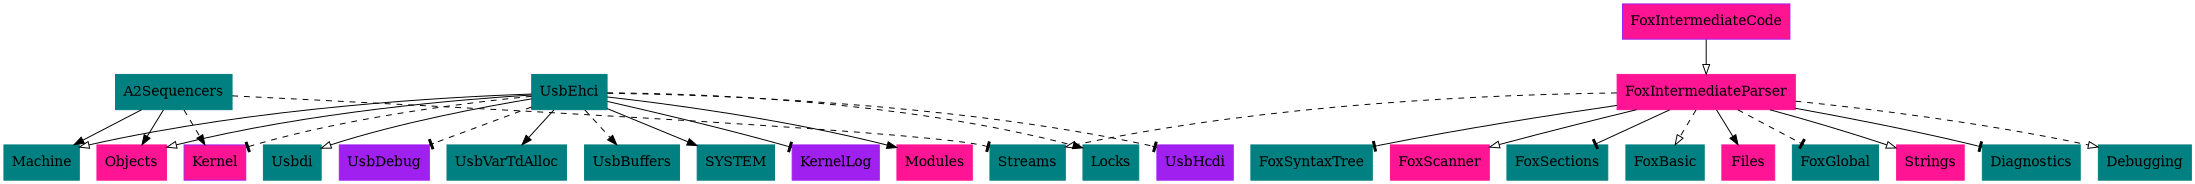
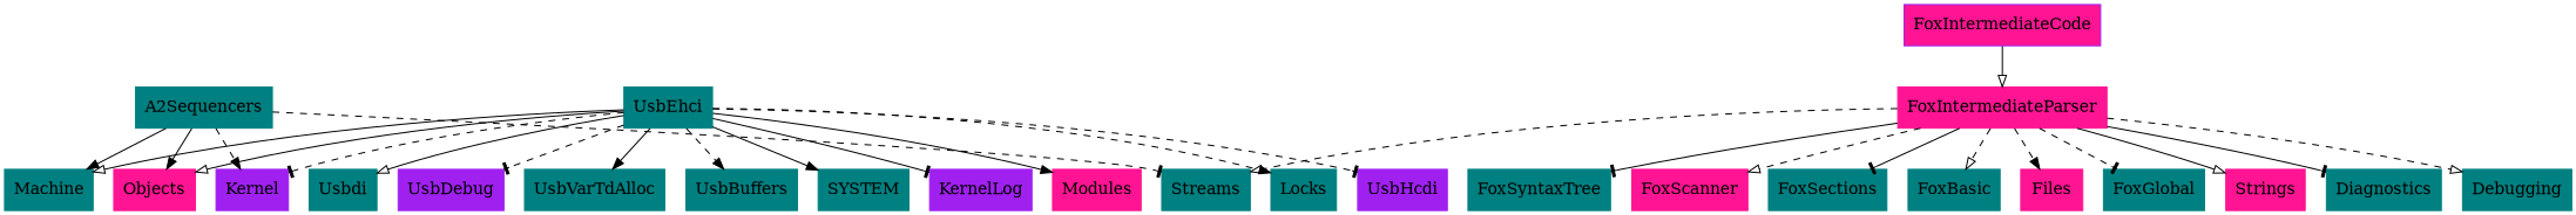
  digraph {
    node [color=teal shape=box style=filled]
    edge [arrowhead=normal style=solid]
    A2Sequencers
    Machine
    Streams
    Objects [color=deeppink]
-   Kernel [color=purple fillcolor=deeppink]
+   Kernel [color=purple]
    FoxIntermediateParser [color=deeppink]
    Strings [color=deeppink]
    Diagnostics
    Debugging
    FoxSyntaxTree
    FoxScanner [color=deeppink]
    FoxSections
    FoxBasic
    Files [color=deeppink]
    FoxGlobal
    FoxIntermediateCode [color=purple fillcolor=deeppink]
    UsbEhci
    SYSTEM
    KernelLog [color=purple]
    Modules [color=deeppink]
    Locks
    UsbHcdi [color=purple]
    Usbdi
    UsbDebug [color=purple]
    UsbVarTdAlloc
    UsbBuffers
    subgraph sub_1 {
      rank=same
      A2Sequencers
    }
    A2Sequencers -> Machine
    A2Sequencers -> Streams [arrowhead=tee style=dashed]
    A2Sequencers -> Objects
    A2Sequencers -> Kernel [style=dashed]
    FoxIntermediateParser -> Streams [arrowhead=onormal style=dashed]
    FoxIntermediateParser -> Strings [arrowhead=onormal]
    FoxIntermediateParser -> Diagnostics [arrowhead=tee]
    FoxIntermediateParser -> Debugging [arrowhead=onormal style=dashed]
    FoxIntermediateParser -> FoxSyntaxTree [arrowhead=tee]
-   FoxIntermediateParser -> FoxScanner [arrowhead=onormal]
+   FoxIntermediateParser -> FoxScanner [arrowhead=onormal style=dashed]
    FoxIntermediateParser -> FoxSections [arrowhead=tee]
    FoxIntermediateParser -> FoxBasic [arrowhead=onormal style=dashed]
-   FoxIntermediateParser -> Files
+   FoxIntermediateParser -> Files [style=dashed]
    FoxIntermediateParser -> FoxGlobal [arrowhead=tee style=dashed]
    FoxIntermediateCode -> FoxIntermediateParser [arrowhead=onormal]
    UsbEhci -> Machine [arrowhead=onormal]
    UsbEhci -> Objects [arrowhead=onormal]
    UsbEhci -> Kernel [arrowhead=tee style=dashed]
    UsbEhci -> SYSTEM
    UsbEhci -> KernelLog [arrowhead=tee]
    UsbEhci -> Modules
    UsbEhci -> Locks [style=dashed]
    UsbEhci -> UsbHcdi [arrowhead=tee style=dashed]
    UsbEhci -> Usbdi [arrowhead=onormal]
    UsbEhci -> UsbDebug [arrowhead=tee style=dashed]
    UsbEhci -> UsbVarTdAlloc
    UsbEhci -> UsbBuffers [style=dashed]
  }
